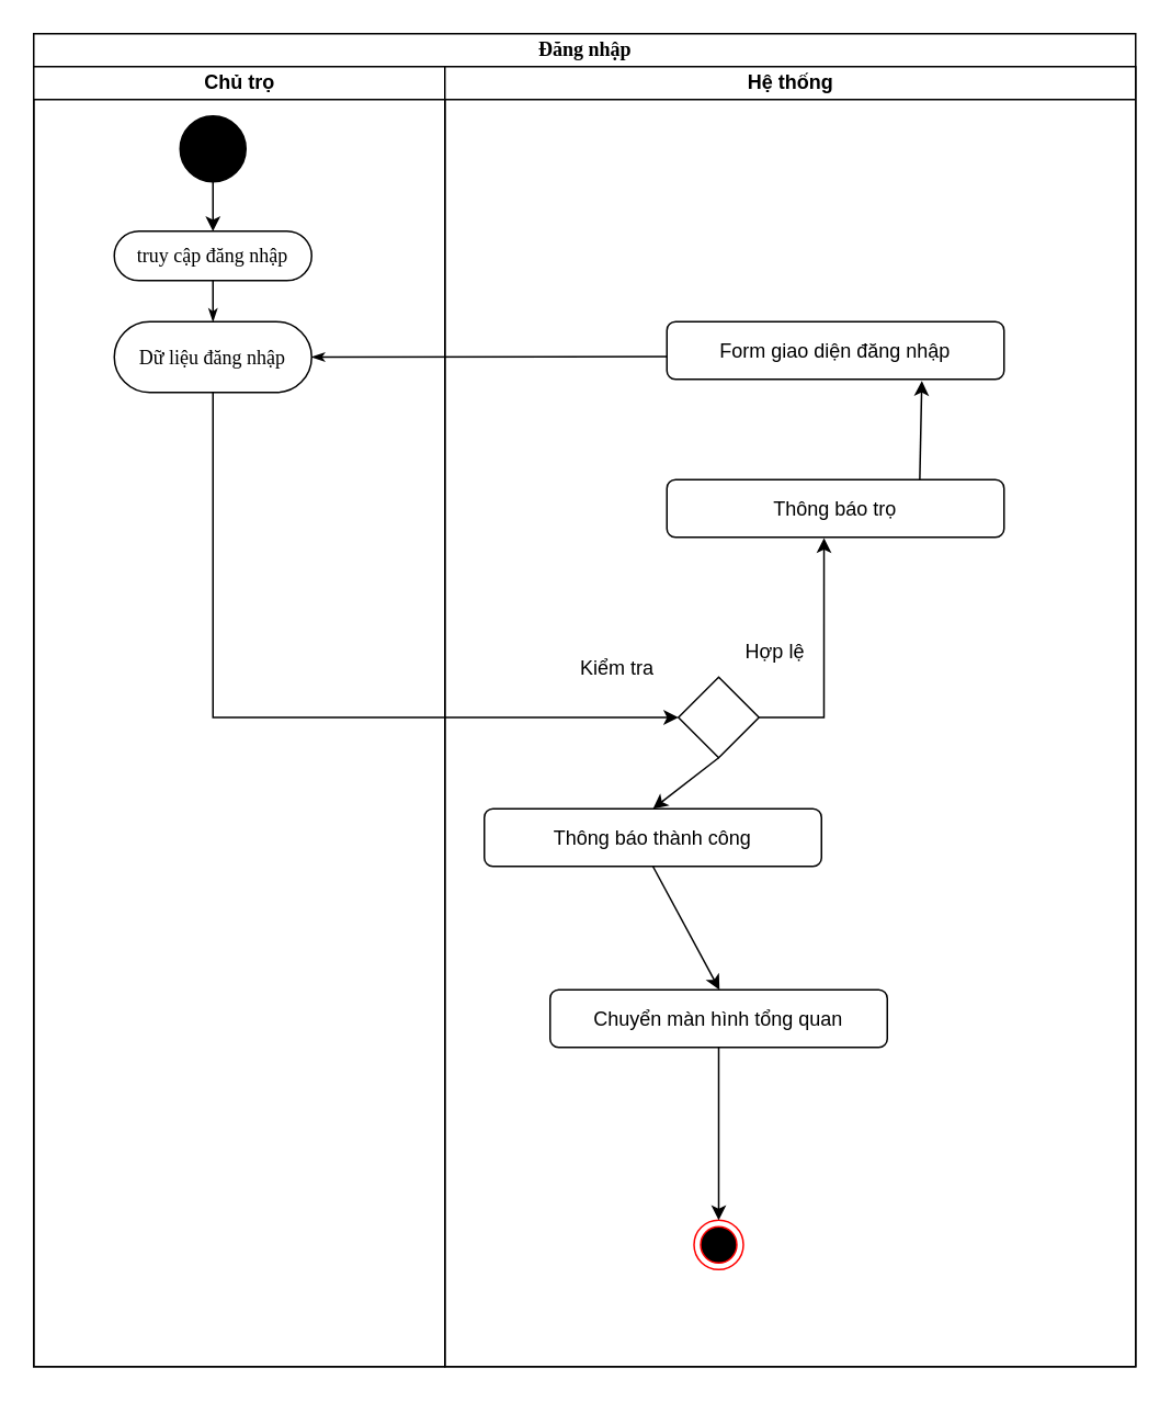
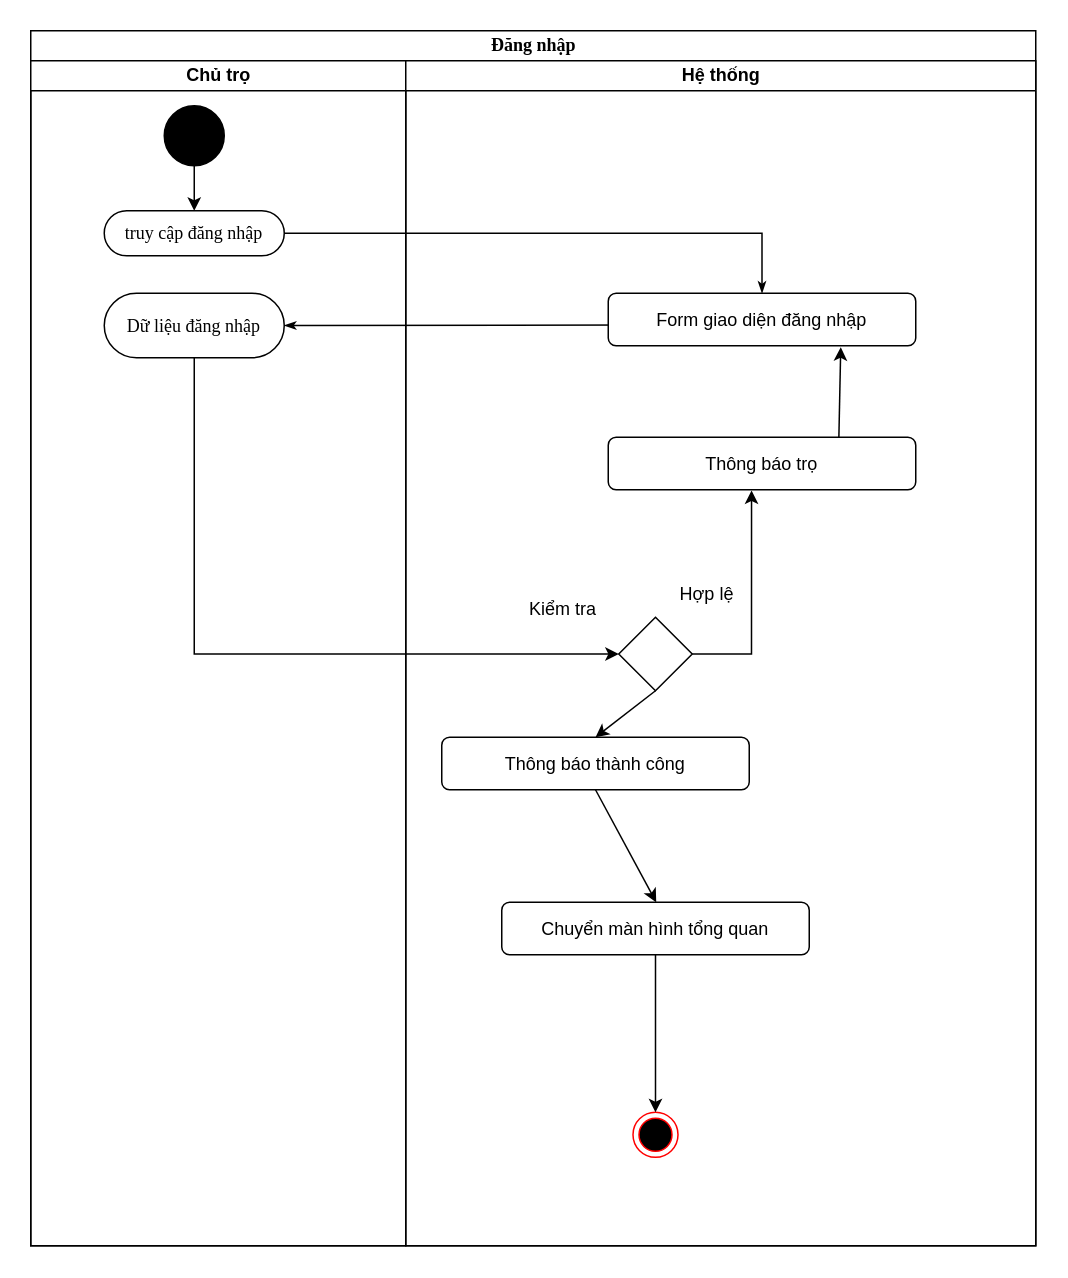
  <mxCell id="0" />
  <mxCell id="1" parent="0" />
  <mxCell id="2" value="Đăng nhập" style="swimlane;html=1;childLayout=stackLayout;startSize=20;rounded=0;shadow=0;comic=0;labelBackgroundColor=none;strokeWidth=1;fontFamily=Verdana;fontSize=12;align=center;" parent="1" vertex="1"><mxGeometry x="20" y="20" width="670" height="810" as="geometry" /></mxCell>
  <mxCell id="3" value="Chủ trọ" style="swimlane;html=1;startSize=20;" parent="2" vertex="1"><mxGeometry y="20" width="250" height="790" as="geometry" /></mxCell>
  <mxCell id="4" value="" style="ellipse;whiteSpace=wrap;html=1;rounded=0;shadow=0;comic=0;labelBackgroundColor=none;strokeWidth=1;fillColor=#000000;fontFamily=Verdana;fontSize=12;align=center;" parent="3" vertex="1"><mxGeometry x="89" y="30" width="40" height="40" as="geometry" /></mxCell>
  <mxCell id="5" value="truy cập đăng nhập" style="rounded=1;whiteSpace=wrap;html=1;shadow=0;comic=0;labelBackgroundColor=none;strokeWidth=1;fontFamily=Verdana;fontSize=12;align=center;arcSize=50;" parent="3" vertex="1"><mxGeometry x="49" y="100" width="120" height="30" as="geometry" /></mxCell>
  <mxCell id="6" value="" style="endArrow=classic;html=1;rounded=0;exitX=0.5;exitY=1;exitDx=0;exitDy=0;entryX=0.5;entryY=0;entryDx=0;entryDy=0;" parent="3" source="4" target="5" edge="1"><mxGeometry width="50" height="50" relative="1" as="geometry"><mxPoint x="160" y="111" as="sourcePoint" /><mxPoint x="210" y="61" as="targetPoint" /></mxGeometry></mxCell>
  <mxCell id="7" value="Dữ liệu đăng nhập" style="rounded=1;whiteSpace=wrap;html=1;shadow=0;comic=0;labelBackgroundColor=none;strokeWidth=1;fontFamily=Verdana;fontSize=12;align=center;arcSize=50;" parent="3" vertex="1"><mxGeometry x="49" y="155" width="120" height="43" as="geometry" /></mxCell>
- <mxCell id="8" style="rounded=0;html=1;labelBackgroundColor=none;startArrow=none;startFill=0;startSize=5;endArrow=classicThin;endFill=1;endSize=5;jettySize=auto;orthogonalLoop=1;strokeWidth=1;fontFamily=Verdana;fontSize=12;edgeStyle=orthogonalEdgeStyle;" parent="2" source="5" target="7" edge="1"><mxGeometry relative="1" as="geometry"><mxPoint x="500" y="190" as="targetPoint" /></mxGeometry></mxCell>
+ <mxCell id="8" style="rounded=0;html=1;labelBackgroundColor=none;startArrow=none;startFill=0;startSize=5;endArrow=classicThin;endFill=1;endSize=5;jettySize=auto;orthogonalLoop=1;strokeWidth=1;fontFamily=Verdana;fontSize=12;edgeStyle=orthogonalEdgeStyle;entryX=0.5;entryY=0;entryDx=0;entryDy=0;" parent="2" source="5" target="12" edge="1"><mxGeometry relative="1" as="geometry"><mxPoint x="500" y="190" as="targetPoint" /></mxGeometry></mxCell>
  <mxCell id="9" style="rounded=0;html=1;labelBackgroundColor=none;startArrow=none;startFill=0;startSize=5;endArrow=classicThin;endFill=1;endSize=5;jettySize=auto;orthogonalLoop=1;strokeWidth=1;fontFamily=Verdana;fontSize=12;edgeStyle=orthogonalEdgeStyle;exitX=0.5;exitY=1;exitDx=0;exitDy=0;entryX=1;entryY=0.5;entryDx=0;entryDy=0;" parent="2" target="7" edge="1"><mxGeometry relative="1" as="geometry"><mxPoint x="160" y="281" as="targetPoint" /><mxPoint x="487.5" y="196" as="sourcePoint" /></mxGeometry></mxCell>
  <mxCell id="10" value="" style="endArrow=classic;html=1;rounded=0;exitX=0.5;exitY=1;exitDx=0;exitDy=0;entryX=0;entryY=0.5;entryDx=0;entryDy=0;edgeStyle=orthogonalEdgeStyle;" parent="2" source="7" target="14" edge="1"><mxGeometry width="50" height="50" relative="1" as="geometry"><mxPoint x="119" y="120" as="sourcePoint" /><mxPoint x="395" y="189" as="targetPoint" /></mxGeometry></mxCell>
  <mxCell id="11" value="Hệ thống" style="swimlane;html=1;startSize=20;" parent="2" vertex="1"><mxGeometry x="250" y="20" width="420" height="790" as="geometry" /></mxCell>
  <mxCell id="12" value="Form giao diện đăng nhập" style="rounded=1;whiteSpace=wrap;html=1;" parent="11" vertex="1"><mxGeometry x="135" y="155" width="205" height="35" as="geometry" /></mxCell>
  <mxCell id="13" value="" style="ellipse;html=1;shape=endState;fillColor=#000000;strokeColor=#ff0000;" parent="11" vertex="1"><mxGeometry x="151.5" y="701" width="30" height="30" as="geometry" /></mxCell>
  <mxCell id="14" value="" style="rhombus;whiteSpace=wrap;html=1;" parent="11" vertex="1"><mxGeometry x="142" y="371" width="49" height="49" as="geometry" /></mxCell>
  <mxCell id="15" value="Kiểm tra" style="text;html=1;align=center;verticalAlign=middle;whiteSpace=wrap;rounded=0;" parent="11" vertex="1"><mxGeometry x="75" y="351" width="60" height="30" as="geometry" /></mxCell>
  <mxCell id="16" value="Hợp lệ" style="text;html=1;align=center;verticalAlign=middle;whiteSpace=wrap;rounded=0;" parent="11" vertex="1"><mxGeometry x="171" y="341" width="60" height="30" as="geometry" /></mxCell>
  <mxCell id="17" value="Thông báo thành công" style="rounded=1;whiteSpace=wrap;html=1;" parent="11" vertex="1"><mxGeometry x="24" y="451" width="205" height="35" as="geometry" /></mxCell>
  <mxCell id="18" value="" style="endArrow=classic;html=1;rounded=0;exitX=0.5;exitY=1;exitDx=0;exitDy=0;entryX=0.5;entryY=0;entryDx=0;entryDy=0;" parent="11" source="14" target="17" edge="1"><mxGeometry width="50" height="50" relative="1" as="geometry"><mxPoint x="248" y="151" as="sourcePoint" /><mxPoint x="166" y="451" as="targetPoint" /></mxGeometry></mxCell>
  <mxCell id="19" value="" style="endArrow=classic;html=1;rounded=0;exitX=0.5;exitY=1;exitDx=0;exitDy=0;" parent="11" source="17" edge="1"><mxGeometry width="50" height="50" relative="1" as="geometry"><mxPoint x="215.5" y="756" as="sourcePoint" /><mxPoint x="167" y="561" as="targetPoint" /></mxGeometry></mxCell>
  <mxCell id="20" value="Thông báo trọ" style="rounded=1;whiteSpace=wrap;html=1;" parent="11" vertex="1"><mxGeometry x="135" y="251" width="205" height="35" as="geometry" /></mxCell>
  <mxCell id="21" value="" style="endArrow=classic;html=1;rounded=0;exitX=1;exitY=0.5;exitDx=0;exitDy=0;entryX=0.466;entryY=1.013;entryDx=0;entryDy=0;edgeStyle=orthogonalEdgeStyle;entryPerimeter=0;" parent="11" source="14" target="20" edge="1"><mxGeometry width="50" height="50" relative="1" as="geometry"><mxPoint x="-131" y="264" as="sourcePoint" /><mxPoint x="151" y="312" as="targetPoint" /></mxGeometry></mxCell>
  <mxCell id="22" value="" style="endArrow=classic;html=1;rounded=0;exitX=0.75;exitY=0;exitDx=0;exitDy=0;" parent="11" source="20" edge="1"><mxGeometry width="50" height="50" relative="1" as="geometry"><mxPoint x="290.55" y="255.585" as="sourcePoint" /><mxPoint x="290" y="191" as="targetPoint" /></mxGeometry></mxCell>
  <mxCell id="23" value="Chuyển màn hình tổng quan" style="rounded=1;whiteSpace=wrap;html=1;" vertex="1" parent="11"><mxGeometry x="64" y="561" width="205" height="35" as="geometry" /></mxCell>
  <mxCell id="24" value="" style="endArrow=classic;html=1;rounded=0;exitX=0.5;exitY=1;exitDx=0;exitDy=0;entryX=0.5;entryY=0;entryDx=0;entryDy=0;" edge="1" parent="11" source="23" target="13"><mxGeometry width="50" height="50" relative="1" as="geometry"><mxPoint x="177" y="496" as="sourcePoint" /><mxPoint x="177" y="571" as="targetPoint" /></mxGeometry></mxCell>
